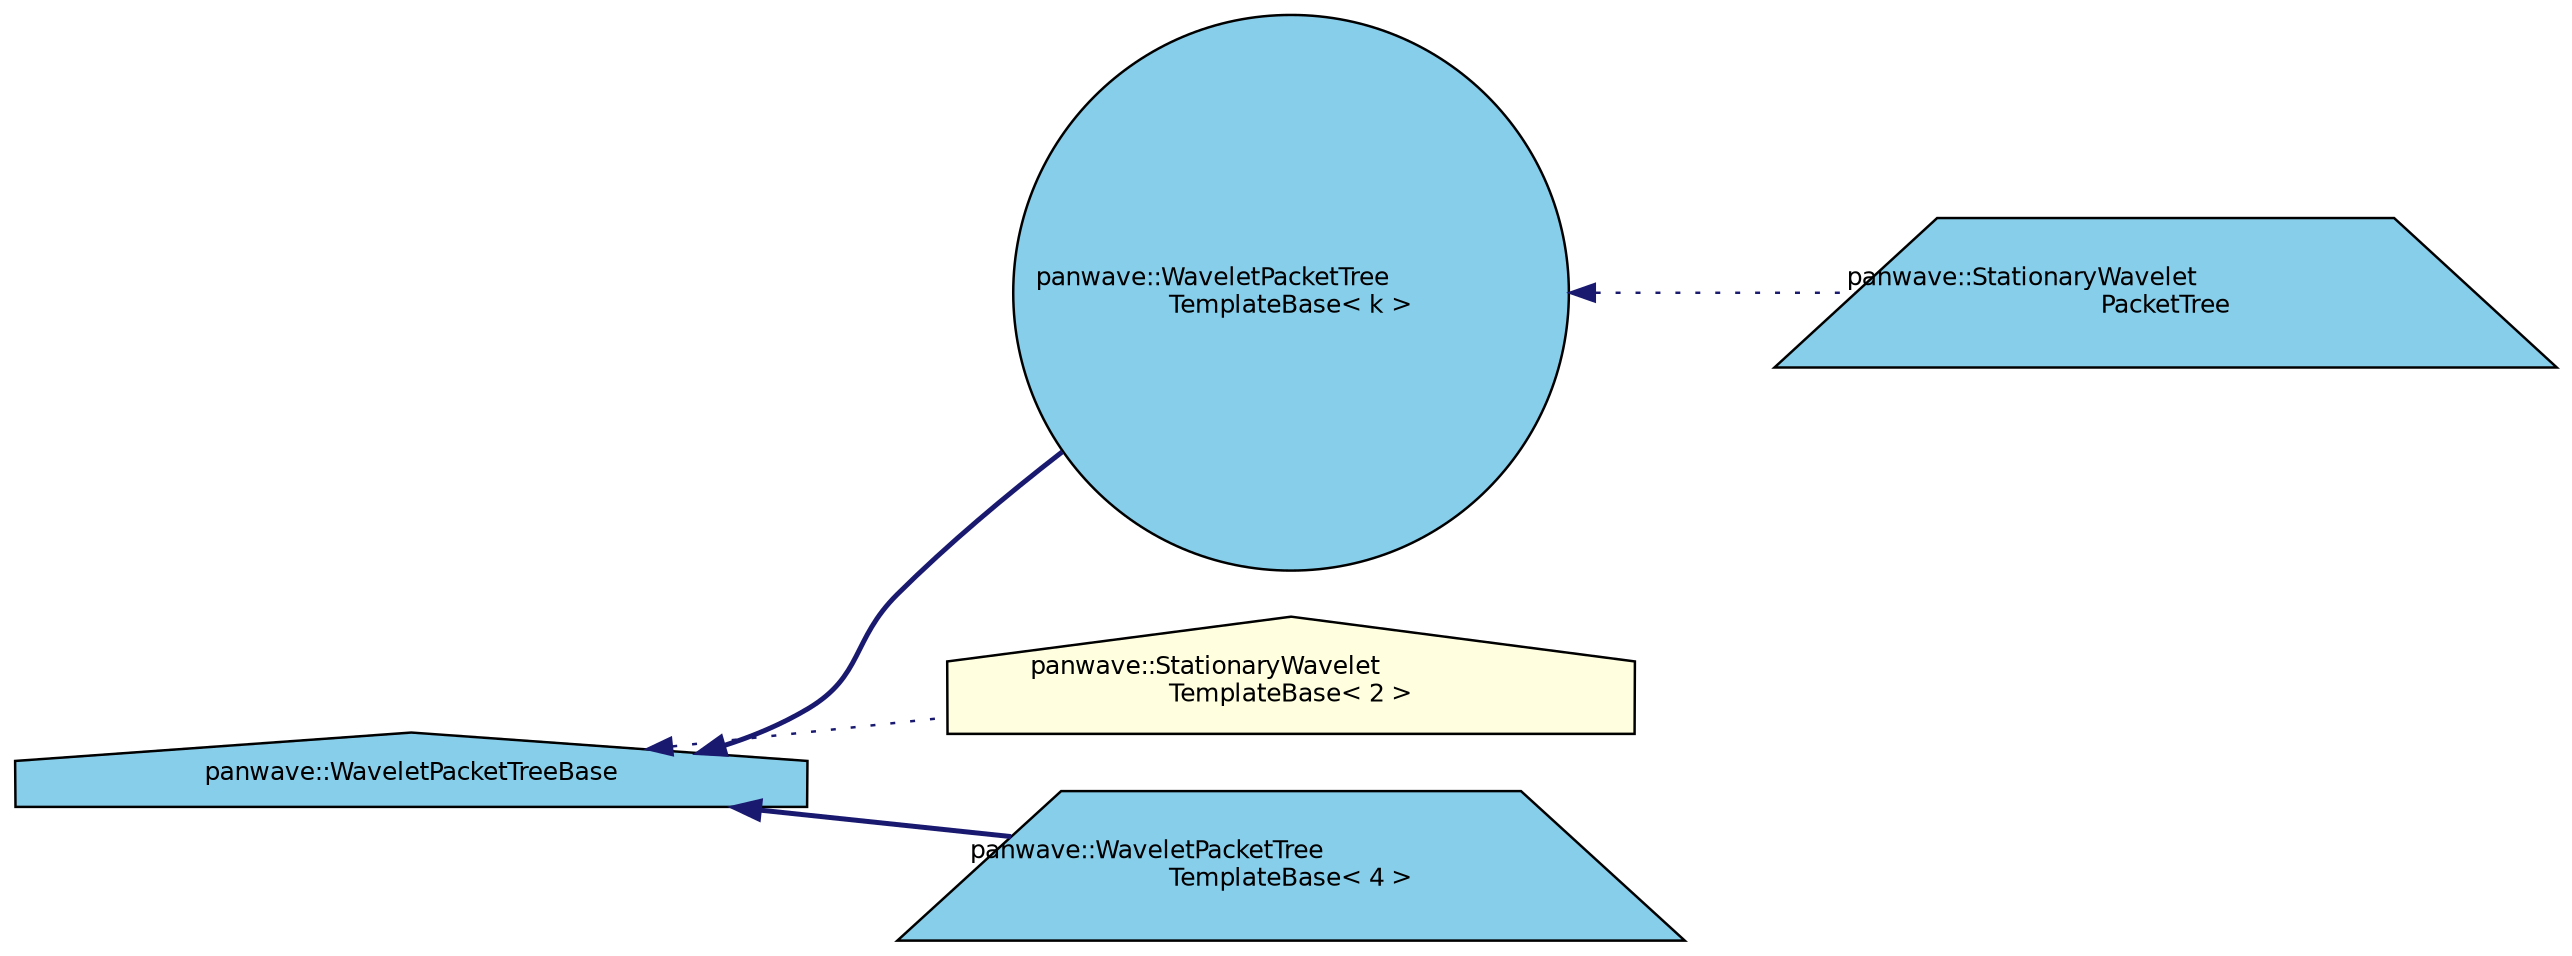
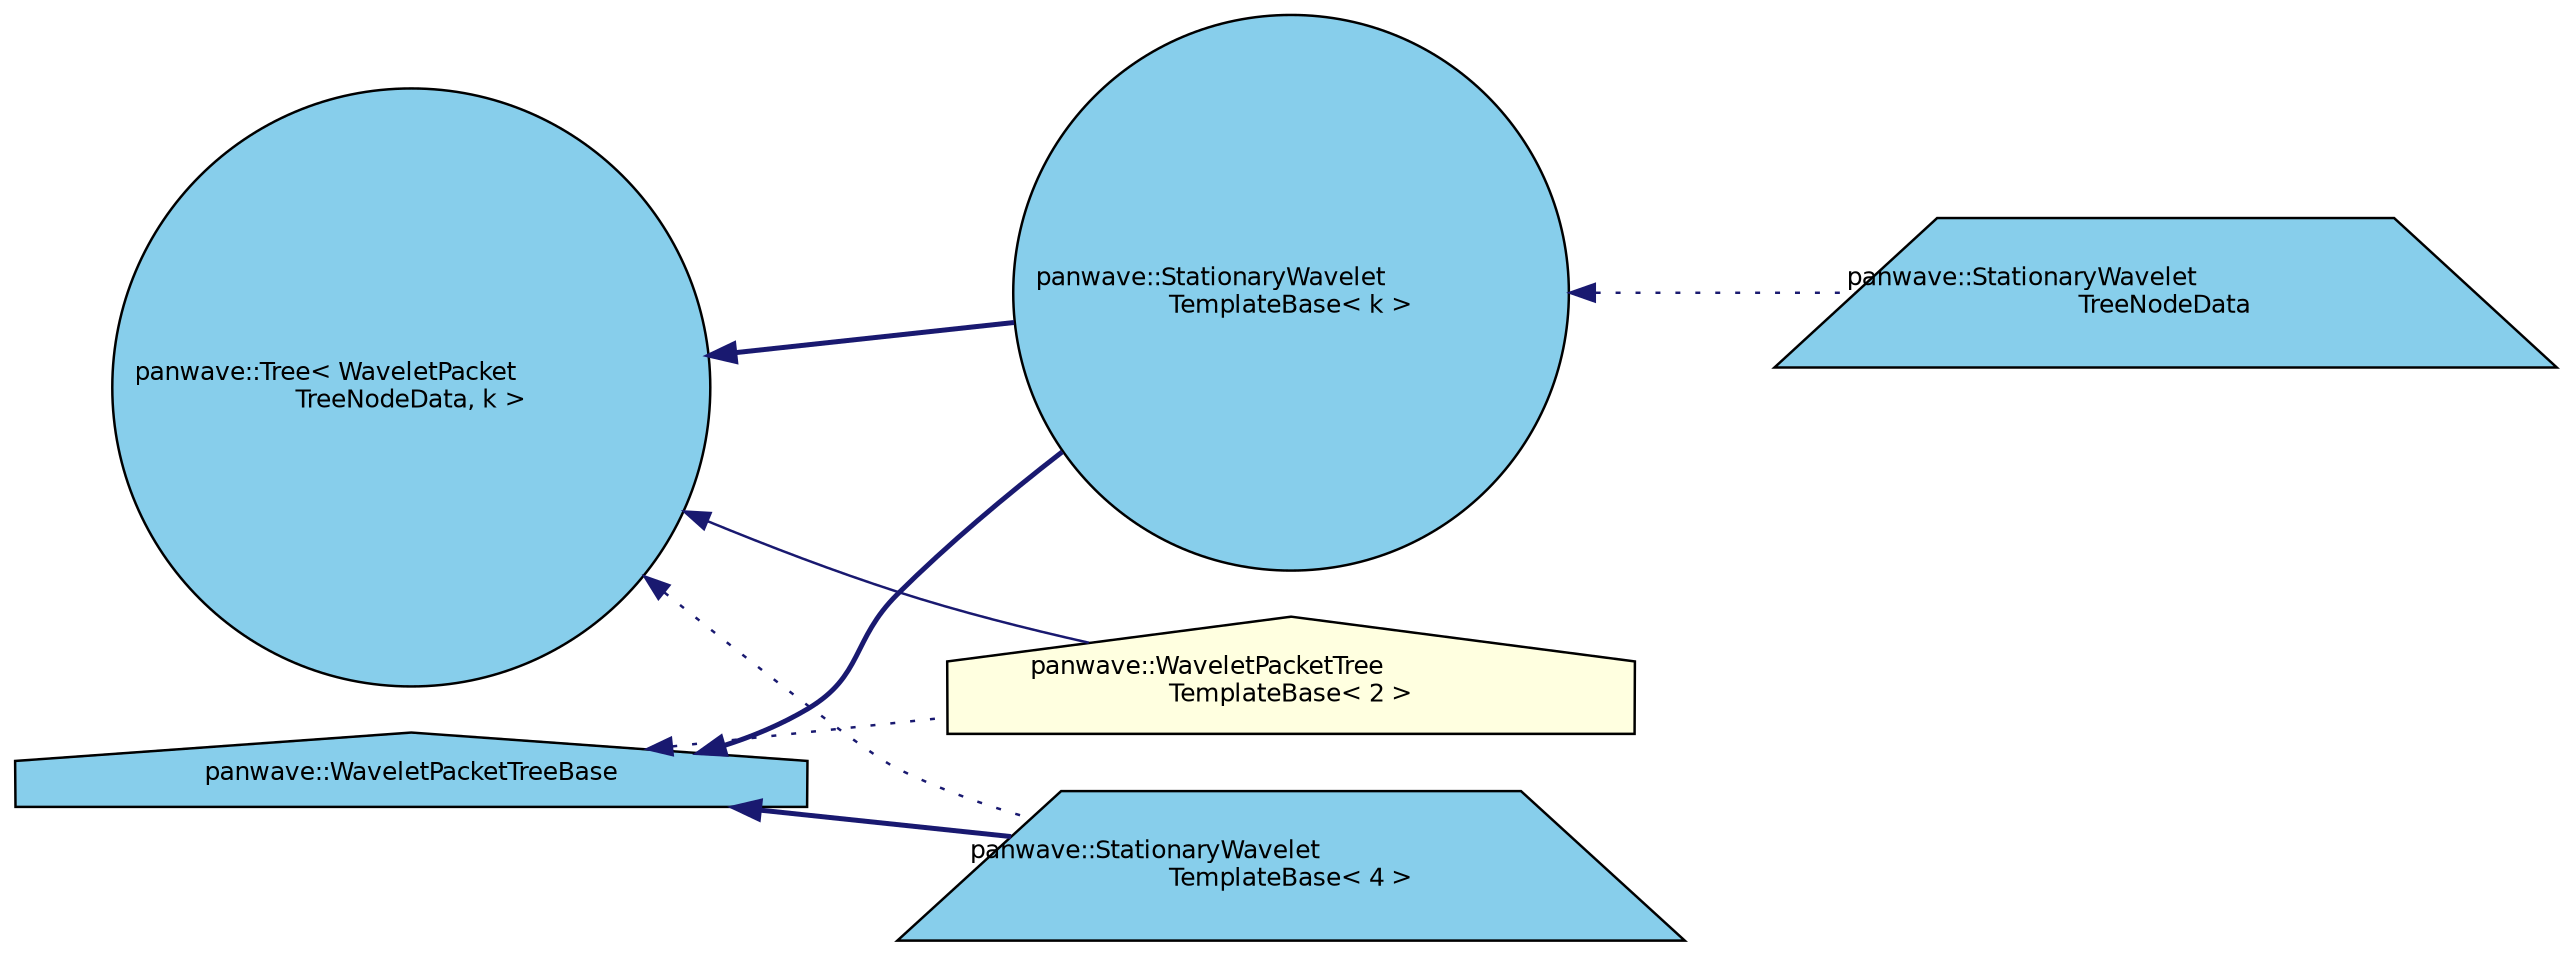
  digraph {
    rankdir=LR
    node [color=black fillcolor=skyblue fontname=Helvetica fontsize=10 shape=circle style=filled]
    edge [color=midnightblue dir=back fontname=Helvetica fontsize=10 labelfontname=Helvetica labelfontsize=10 style=bold]
-   n2 [height=0.2 label="panwave::WaveletPacketTree\lTemplateBase\< k \>" width=0.4]
-   n3 [fillcolor=lightyellow height=0.2 label="panwave::StationaryWavelet\lTemplateBase\< 2 \>" shape=house width=0.4]
-   n4 [height=0.2 label="panwave::WaveletPacketTree\lTemplateBase\< 4 \>" shape=trapezium width=0.4]
-   n5 [height=0.2 label="panwave::StationaryWavelet\lPacketTree" shape=trapezium width=0.4]
+   n1 [height=0.2 label="panwave::Tree\< WaveletPacket\lTreeNodeData, k \>" width=0.4]
+   n2 [height=0.2 label="panwave::StationaryWavelet\lTemplateBase\< k \>" width=0.4]
+   n3 [fillcolor=lightyellow height=0.2 label="panwave::WaveletPacketTree\lTemplateBase\< 2 \>" shape=house width=0.4]
+   n4 [height=0.2 label="panwave::StationaryWavelet\lTemplateBase\< 4 \>" shape=trapezium width=0.4]
+   n5 [height=0.2 label="panwave::StationaryWavelet\lTreeNodeData" shape=trapezium width=0.4]
    n6 [height=0.2 label="panwave::WaveletPacketTreeBase" shape=house width=0.4]
+   n1 -> n2
+   n1 -> n3 [style=solid]
+   n1 -> n4 [style=dotted]
    n2 -> n5 [style=dotted]
    n6 -> n2
    n6 -> n3 [style=dotted]
    n6 -> n4
  }
